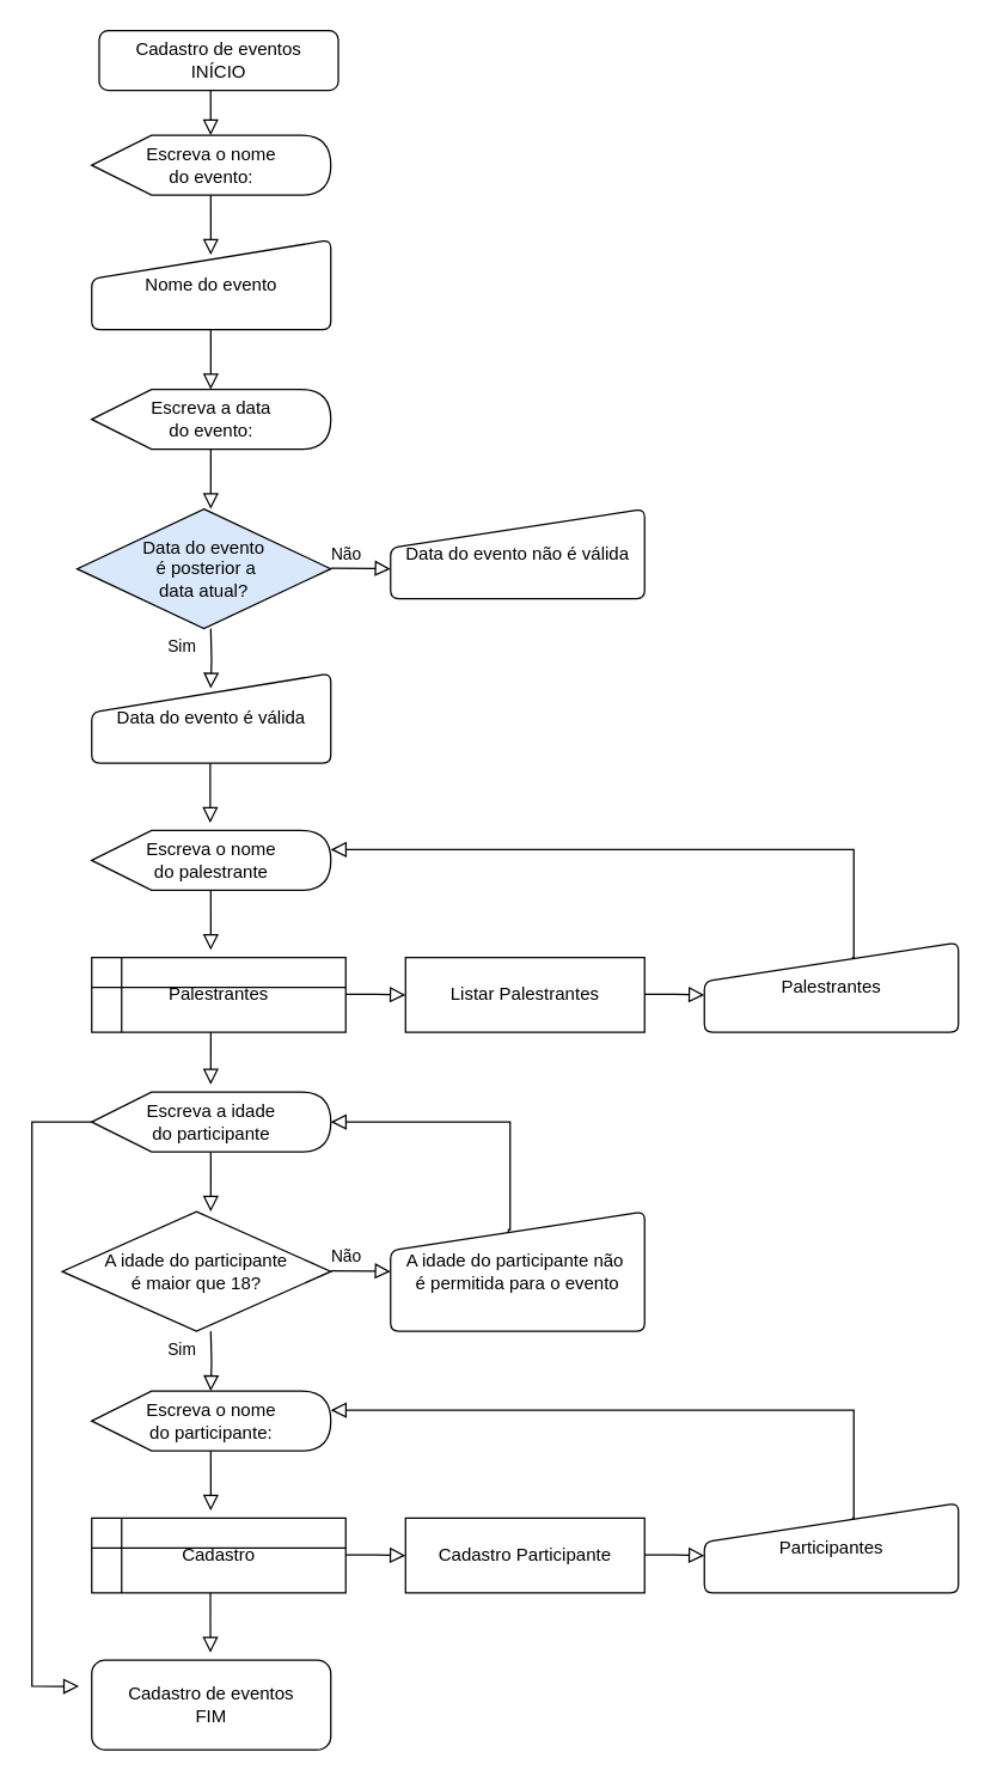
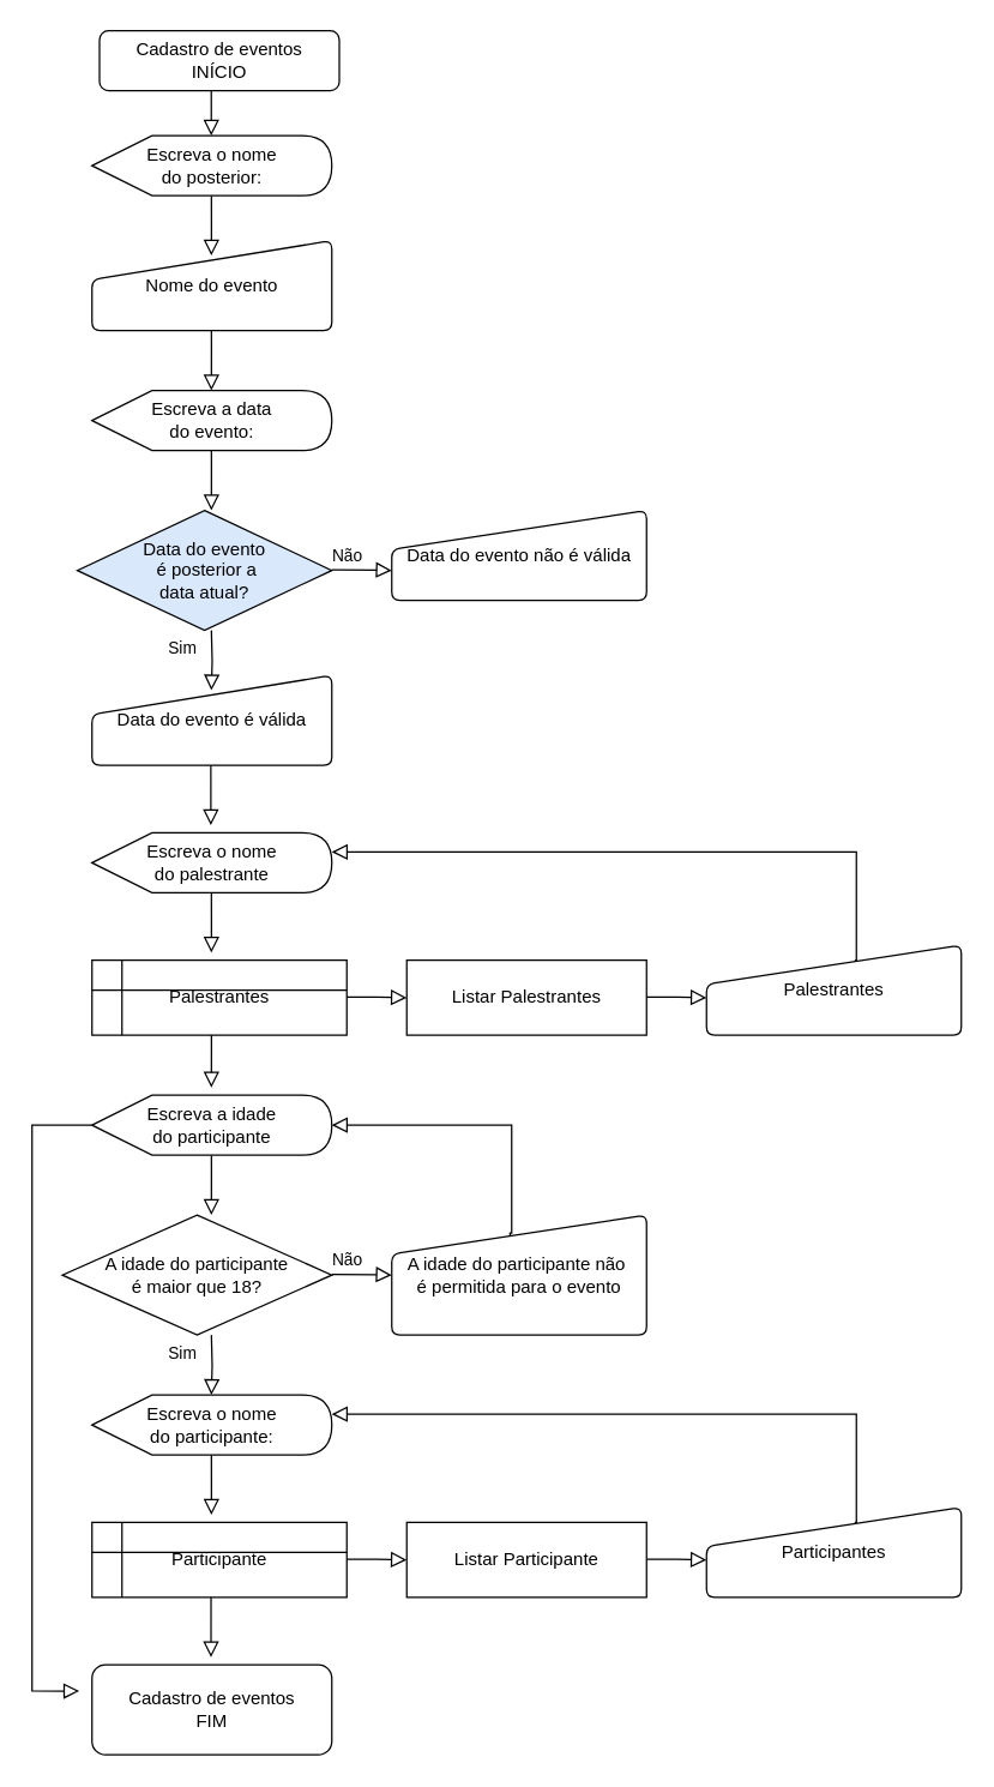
  <mxCell id="0" />
  <mxCell id="1" parent="0" />
  <mxCell id="2" value="Cadastro de eventos&lt;br&gt;INÍCIO" style="rounded=1;whiteSpace=wrap;html=1;fontSize=12;glass=0;strokeWidth=1;shadow=0;" parent="1" vertex="1"><mxGeometry x="65.8" y="20" width="160" height="40" as="geometry" /></mxCell>
  <mxCell id="3" value="Sim" style="rounded=0;html=1;jettySize=auto;orthogonalLoop=1;fontSize=11;endArrow=block;endFill=0;endSize=8;strokeWidth=1;shadow=0;labelBackgroundColor=none;edgeStyle=orthogonalEdgeStyle;" parent="1" edge="1"><mxGeometry x="-0.5" y="-20" relative="1" as="geometry"><mxPoint as="offset" /><mxPoint x="140.46" y="420" as="sourcePoint" /><mxPoint x="140.46" y="460" as="targetPoint" /></mxGeometry></mxCell>
  <mxCell id="4" value="Não" style="rounded=0;html=1;jettySize=auto;orthogonalLoop=1;fontSize=11;endArrow=block;endFill=0;endSize=8;strokeWidth=1;shadow=0;labelBackgroundColor=none;edgeStyle=orthogonalEdgeStyle;" parent="1" edge="1"><mxGeometry x="-0.501" y="10" relative="1" as="geometry"><mxPoint as="offset" /><mxPoint x="220.8" y="379.66" as="sourcePoint" /><mxPoint x="260.8" y="380" as="targetPoint" /><Array as="points"><mxPoint x="250.8" y="380" /><mxPoint x="250.8" y="380" /></Array></mxGeometry></mxCell>
  <mxCell id="5" value="Listar Palestrantes" style="rounded=0;whiteSpace=wrap;html=1;" vertex="1" parent="1"><mxGeometry x="270.8" y="640" width="160" height="50" as="geometry" /></mxCell>
  <mxCell id="6" value="" style="rounded=0;html=1;jettySize=auto;orthogonalLoop=1;fontSize=11;endArrow=block;endFill=0;endSize=8;strokeWidth=1;shadow=0;labelBackgroundColor=none;edgeStyle=orthogonalEdgeStyle;" edge="1" parent="1"><mxGeometry relative="1" as="geometry"><mxPoint x="140.46" y="130" as="sourcePoint" /><mxPoint x="140.46" y="170" as="targetPoint" /><Array as="points"><mxPoint x="140.46" y="150" /><mxPoint x="140.46" y="150" /></Array></mxGeometry></mxCell>
  <mxCell id="7" value="" style="rounded=0;html=1;jettySize=auto;orthogonalLoop=1;fontSize=11;endArrow=block;endFill=0;endSize=8;strokeWidth=1;shadow=0;labelBackgroundColor=none;edgeStyle=orthogonalEdgeStyle;" edge="1" parent="1"><mxGeometry relative="1" as="geometry"><mxPoint x="140.46" y="300" as="sourcePoint" /><mxPoint x="140.46" y="340" as="targetPoint" /><Array as="points"><mxPoint x="140.8" y="310" /><mxPoint x="140.8" y="310" /></Array></mxGeometry></mxCell>
  <mxCell id="8" value="&lt;span&gt;Data do evento&lt;br&gt;&amp;nbsp;é posterior a&lt;/span&gt;&lt;br&gt;&lt;span&gt;data atual?&lt;/span&gt;" style="rhombus;whiteSpace=wrap;html=1;fillColor=#dae8fc;" vertex="1" parent="1"><mxGeometry x="51" y="340" width="169.8" height="80" as="geometry" /></mxCell>
  <mxCell id="9" value="&lt;span&gt;Nome do evento&lt;/span&gt;" style="html=1;strokeWidth=1;shape=manualInput;whiteSpace=wrap;rounded=1;size=26;arcSize=11;" vertex="1" parent="1"><mxGeometry x="60.8" y="160" width="160" height="60" as="geometry" /></mxCell>
- <mxCell id="10" value="&lt;span&gt;Escreva o nome&lt;/span&gt;&lt;br&gt;&lt;span&gt;&amp;nbsp;do evento:&amp;nbsp;&lt;/span&gt;" style="shape=display;whiteSpace=wrap;html=1;strokeWidth=1;" vertex="1" parent="1"><mxGeometry x="60.8" y="90" width="160" height="40" as="geometry" /></mxCell>
+ <mxCell id="10" value="&lt;span&gt;Escreva o nome&lt;/span&gt;&lt;br&gt;&lt;span&gt;&amp;nbsp;do posterior:&amp;nbsp;&lt;/span&gt;" style="shape=display;whiteSpace=wrap;html=1;strokeWidth=1;" vertex="1" parent="1"><mxGeometry x="60.8" y="90" width="160" height="40" as="geometry" /></mxCell>
  <mxCell id="11" value="" style="rounded=0;html=1;jettySize=auto;orthogonalLoop=1;fontSize=11;endArrow=block;endFill=0;endSize=8;strokeWidth=1;shadow=0;labelBackgroundColor=none;edgeStyle=orthogonalEdgeStyle;" edge="1" parent="1"><mxGeometry relative="1" as="geometry"><mxPoint x="140.09" y="510" as="sourcePoint" /><mxPoint x="140.09" y="550" as="targetPoint" /><Array as="points"><mxPoint x="140.09" y="530" /><mxPoint x="140.09" y="530" /></Array></mxGeometry></mxCell>
  <mxCell id="12" value="" style="rounded=0;html=1;jettySize=auto;orthogonalLoop=1;fontSize=11;endArrow=block;endFill=0;endSize=8;strokeWidth=1;shadow=0;labelBackgroundColor=none;edgeStyle=orthogonalEdgeStyle;" edge="1" parent="1"><mxGeometry relative="1" as="geometry"><mxPoint x="140.46" y="220" as="sourcePoint" /><mxPoint x="140.46" y="260" as="targetPoint" /><Array as="points"><mxPoint x="140.8" y="230" /><mxPoint x="140.8" y="230" /></Array></mxGeometry></mxCell>
  <mxCell id="13" value="Data do evento é válida" style="html=1;strokeWidth=1;shape=manualInput;whiteSpace=wrap;rounded=1;size=26;arcSize=11;" vertex="1" parent="1"><mxGeometry x="60.8" y="450" width="160" height="60" as="geometry" /></mxCell>
  <mxCell id="14" value="Escreva a data&lt;br&gt;&amp;nbsp;do evento:&amp;nbsp;" style="shape=display;whiteSpace=wrap;html=1;strokeWidth=1;" vertex="1" parent="1"><mxGeometry x="60.8" y="260" width="160" height="40" as="geometry" /></mxCell>
  <mxCell id="15" value="Data do evento não é válida" style="html=1;strokeWidth=1;shape=manualInput;whiteSpace=wrap;rounded=1;size=26;arcSize=11;" vertex="1" parent="1"><mxGeometry x="260.8" y="340" width="170" height="60" as="geometry" /></mxCell>
  <mxCell id="16" value="Sim" style="rounded=0;html=1;jettySize=auto;orthogonalLoop=1;fontSize=11;endArrow=block;endFill=0;endSize=8;strokeWidth=1;shadow=0;labelBackgroundColor=none;edgeStyle=orthogonalEdgeStyle;" edge="1" parent="1"><mxGeometry x="-0.5" y="-20" relative="1" as="geometry"><mxPoint as="offset" /><mxPoint x="140.46" y="890" as="sourcePoint" /><mxPoint x="140.46" y="930" as="targetPoint" /></mxGeometry></mxCell>
  <mxCell id="17" value="Não" style="rounded=0;html=1;jettySize=auto;orthogonalLoop=1;fontSize=11;endArrow=block;endFill=0;endSize=8;strokeWidth=1;shadow=0;labelBackgroundColor=none;edgeStyle=orthogonalEdgeStyle;" edge="1" parent="1"><mxGeometry x="-0.501" y="10" relative="1" as="geometry"><mxPoint as="offset" /><mxPoint x="220.8" y="849.66" as="sourcePoint" /><mxPoint x="260.8" y="850" as="targetPoint" /><Array as="points"><mxPoint x="250.8" y="850" /><mxPoint x="250.8" y="850" /></Array></mxGeometry></mxCell>
  <mxCell id="18" value="" style="rounded=0;html=1;jettySize=auto;orthogonalLoop=1;fontSize=11;endArrow=block;endFill=0;endSize=8;strokeWidth=1;shadow=0;labelBackgroundColor=none;edgeStyle=orthogonalEdgeStyle;" edge="1" parent="1"><mxGeometry relative="1" as="geometry"><mxPoint x="140.46" y="595" as="sourcePoint" /><mxPoint x="140.46" y="635" as="targetPoint" /><Array as="points"><mxPoint x="140.46" y="615" /><mxPoint x="140.46" y="615" /></Array></mxGeometry></mxCell>
  <mxCell id="19" value="" style="rounded=0;html=1;jettySize=auto;orthogonalLoop=1;fontSize=11;endArrow=block;endFill=0;endSize=8;strokeWidth=1;shadow=0;labelBackgroundColor=none;edgeStyle=orthogonalEdgeStyle;" edge="1" parent="1"><mxGeometry relative="1" as="geometry"><mxPoint x="140.46" y="770" as="sourcePoint" /><mxPoint x="140.46" y="810" as="targetPoint" /><Array as="points"><mxPoint x="140.8" y="780" /><mxPoint x="140.8" y="780" /></Array></mxGeometry></mxCell>
  <mxCell id="20" value="&lt;span&gt;A idade do participante&lt;br&gt;é maior que 18?&lt;/span&gt;" style="rhombus;whiteSpace=wrap;html=1;" vertex="1" parent="1"><mxGeometry x="41" y="810" width="179.8" height="80" as="geometry" /></mxCell>
  <mxCell id="21" value="&lt;span&gt;Escreva o nome&lt;/span&gt;&lt;br&gt;&lt;span&gt;&amp;nbsp;do palestrante&amp;nbsp;&lt;/span&gt;" style="shape=display;whiteSpace=wrap;html=1;strokeWidth=1;" vertex="1" parent="1"><mxGeometry x="60.8" y="555" width="160" height="40" as="geometry" /></mxCell>
  <mxCell id="22" value="" style="rounded=0;html=1;jettySize=auto;orthogonalLoop=1;fontSize=11;endArrow=block;endFill=0;endSize=8;strokeWidth=1;shadow=0;labelBackgroundColor=none;edgeStyle=orthogonalEdgeStyle;exitX=0.464;exitY=0.203;exitDx=0;exitDy=0;exitPerimeter=0;entryX=1;entryY=0.5;entryDx=0;entryDy=0;entryPerimeter=0;" edge="1" parent="1" source="25" target="24"><mxGeometry relative="1" as="geometry"><mxPoint x="280.8" y="740" as="sourcePoint" /><mxPoint x="340.8" y="800" as="targetPoint" /><Array as="points"><mxPoint x="340.8" y="822" /><mxPoint x="340.8" y="750" /></Array></mxGeometry></mxCell>
  <mxCell id="23" value="" style="rounded=0;html=1;jettySize=auto;orthogonalLoop=1;fontSize=11;endArrow=block;endFill=0;endSize=8;strokeWidth=1;shadow=0;labelBackgroundColor=none;edgeStyle=orthogonalEdgeStyle;" edge="1" parent="1"><mxGeometry relative="1" as="geometry"><mxPoint x="140.46" y="685" as="sourcePoint" /><mxPoint x="140.46" y="725" as="targetPoint" /><Array as="points"><mxPoint x="140.8" y="695" /><mxPoint x="140.8" y="695" /></Array></mxGeometry></mxCell>
  <mxCell id="24" value="Escreva a idade&lt;br&gt;do participante" style="shape=display;whiteSpace=wrap;html=1;strokeWidth=1;" vertex="1" parent="1"><mxGeometry x="60.8" y="730" width="160" height="40" as="geometry" /></mxCell>
  <mxCell id="25" value="A idade do participante não&amp;nbsp;&lt;br&gt;é permitida para o evento" style="html=1;strokeWidth=1;shape=manualInput;whiteSpace=wrap;rounded=1;size=26;arcSize=11;" vertex="1" parent="1"><mxGeometry x="260.8" y="810" width="170" height="80" as="geometry" /></mxCell>
  <mxCell id="26" value="&lt;span&gt;Palestrantes&lt;/span&gt;" style="shape=internalStorage;whiteSpace=wrap;html=1;backgroundOutline=1;strokeWidth=1;" vertex="1" parent="1"><mxGeometry x="60.8" y="640" width="170" height="50" as="geometry" /></mxCell>
  <mxCell id="27" value="" style="rounded=0;html=1;jettySize=auto;orthogonalLoop=1;fontSize=11;endArrow=block;endFill=0;endSize=8;strokeWidth=1;shadow=0;labelBackgroundColor=none;edgeStyle=orthogonalEdgeStyle;" edge="1" parent="1"><mxGeometry x="0.002" y="-50" relative="1" as="geometry"><mxPoint as="offset" /><mxPoint x="230.8" y="664.58" as="sourcePoint" /><mxPoint x="270.8" y="665" as="targetPoint" /><Array as="points"><mxPoint x="250.8" y="664.58" /><mxPoint x="250.8" y="664.58" /></Array></mxGeometry></mxCell>
  <mxCell id="28" value="" style="rounded=0;html=1;jettySize=auto;orthogonalLoop=1;fontSize=11;endArrow=block;endFill=0;endSize=8;strokeWidth=1;shadow=0;labelBackgroundColor=none;edgeStyle=orthogonalEdgeStyle;" edge="1" parent="1"><mxGeometry x="0.002" y="-50" relative="1" as="geometry"><mxPoint as="offset" /><mxPoint x="430.8" y="664.58" as="sourcePoint" /><mxPoint x="470.8" y="665" as="targetPoint" /><Array as="points"><mxPoint x="450.8" y="664.58" /></Array></mxGeometry></mxCell>
  <mxCell id="29" value="Palestrantes" style="html=1;strokeWidth=1;shape=manualInput;whiteSpace=wrap;rounded=1;size=26;arcSize=11;" vertex="1" parent="1"><mxGeometry x="470.8" y="630" width="170" height="60" as="geometry" /></mxCell>
  <mxCell id="30" value="" style="rounded=0;html=1;jettySize=auto;orthogonalLoop=1;fontSize=11;endArrow=block;endFill=0;endSize=8;strokeWidth=1;shadow=0;labelBackgroundColor=none;edgeStyle=orthogonalEdgeStyle;exitX=0.464;exitY=0.203;exitDx=0;exitDy=0;exitPerimeter=0;entryX=1;entryY=0.321;entryDx=0;entryDy=0;entryPerimeter=0;" edge="1" parent="1" target="21"><mxGeometry relative="1" as="geometry"><mxPoint x="569.68" y="640" as="sourcePoint" /><mxPoint x="450.8" y="567.82" as="targetPoint" /><Array as="points"><mxPoint x="570.8" y="640" /><mxPoint x="570.8" y="568" /></Array></mxGeometry></mxCell>
- <mxCell id="31" value="Cadastro Participante" style="rounded=0;whiteSpace=wrap;html=1;" vertex="1" parent="1"><mxGeometry x="270.8" y="1015" width="160" height="50" as="geometry" /></mxCell>
+ <mxCell id="31" value="Listar Participante" style="rounded=0;whiteSpace=wrap;html=1;" vertex="1" parent="1"><mxGeometry x="270.8" y="1015" width="160" height="50" as="geometry" /></mxCell>
  <mxCell id="32" value="" style="rounded=0;html=1;jettySize=auto;orthogonalLoop=1;fontSize=11;endArrow=block;endFill=0;endSize=8;strokeWidth=1;shadow=0;labelBackgroundColor=none;edgeStyle=orthogonalEdgeStyle;" edge="1" parent="1"><mxGeometry relative="1" as="geometry"><mxPoint x="140.46" y="970" as="sourcePoint" /><mxPoint x="140.46" y="1010" as="targetPoint" /><Array as="points"><mxPoint x="140.46" y="990" /><mxPoint x="140.46" y="990" /></Array></mxGeometry></mxCell>
  <mxCell id="33" value="&lt;span&gt;Escreva o nome&lt;/span&gt;&lt;br&gt;&lt;span&gt;&amp;nbsp;do participante:&amp;nbsp;&lt;/span&gt;" style="shape=display;whiteSpace=wrap;html=1;strokeWidth=1;" vertex="1" parent="1"><mxGeometry x="60.8" y="930" width="160" height="40" as="geometry" /></mxCell>
- <mxCell id="34" value="&lt;span&gt;Cadastro&lt;/span&gt;" style="shape=internalStorage;whiteSpace=wrap;html=1;backgroundOutline=1;strokeWidth=1;" vertex="1" parent="1"><mxGeometry x="60.8" y="1015" width="170" height="50" as="geometry" /></mxCell>
+ <mxCell id="34" value="&lt;span&gt;Participante&lt;/span&gt;" style="shape=internalStorage;whiteSpace=wrap;html=1;backgroundOutline=1;strokeWidth=1;" vertex="1" parent="1"><mxGeometry x="60.8" y="1015" width="170" height="50" as="geometry" /></mxCell>
  <mxCell id="35" value="" style="rounded=0;html=1;jettySize=auto;orthogonalLoop=1;fontSize=11;endArrow=block;endFill=0;endSize=8;strokeWidth=1;shadow=0;labelBackgroundColor=none;edgeStyle=orthogonalEdgeStyle;" edge="1" parent="1"><mxGeometry x="0.002" y="-50" relative="1" as="geometry"><mxPoint as="offset" /><mxPoint x="230.8" y="1039.58" as="sourcePoint" /><mxPoint x="270.8" y="1040" as="targetPoint" /><Array as="points"><mxPoint x="250.8" y="1039.58" /><mxPoint x="250.8" y="1039.58" /></Array></mxGeometry></mxCell>
  <mxCell id="36" value="" style="rounded=0;html=1;jettySize=auto;orthogonalLoop=1;fontSize=11;endArrow=block;endFill=0;endSize=8;strokeWidth=1;shadow=0;labelBackgroundColor=none;edgeStyle=orthogonalEdgeStyle;" edge="1" parent="1"><mxGeometry x="0.002" y="-50" relative="1" as="geometry"><mxPoint as="offset" /><mxPoint x="430.8" y="1039.58" as="sourcePoint" /><mxPoint x="470.8" y="1040" as="targetPoint" /><Array as="points"><mxPoint x="450.8" y="1039.58" /></Array></mxGeometry></mxCell>
  <mxCell id="37" value="Participantes" style="html=1;strokeWidth=1;shape=manualInput;whiteSpace=wrap;rounded=1;size=26;arcSize=11;" vertex="1" parent="1"><mxGeometry x="470.8" y="1005" width="170" height="60" as="geometry" /></mxCell>
  <mxCell id="38" value="" style="rounded=0;html=1;jettySize=auto;orthogonalLoop=1;fontSize=11;endArrow=block;endFill=0;endSize=8;strokeWidth=1;shadow=0;labelBackgroundColor=none;edgeStyle=orthogonalEdgeStyle;exitX=0.464;exitY=0.203;exitDx=0;exitDy=0;exitPerimeter=0;entryX=1;entryY=0.321;entryDx=0;entryDy=0;entryPerimeter=0;" edge="1" parent="1" target="33"><mxGeometry relative="1" as="geometry"><mxPoint x="569.68" y="1015" as="sourcePoint" /><mxPoint x="450.8" y="942.82" as="targetPoint" /><Array as="points"><mxPoint x="570.8" y="1015" /><mxPoint x="570.8" y="943" /></Array></mxGeometry></mxCell>
  <mxCell id="39" value="Cadastro de eventos&lt;br&gt;FIM" style="rounded=1;whiteSpace=wrap;html=1;fontSize=12;glass=0;strokeWidth=1;shadow=0;" vertex="1" parent="1"><mxGeometry x="60.8" y="1110" width="160" height="60" as="geometry" /></mxCell>
  <mxCell id="40" value="" style="rounded=0;html=1;jettySize=auto;orthogonalLoop=1;fontSize=11;endArrow=block;endFill=0;endSize=8;strokeWidth=1;shadow=0;labelBackgroundColor=none;edgeStyle=orthogonalEdgeStyle;" edge="1" parent="1"><mxGeometry relative="1" as="geometry"><mxPoint x="140.21" y="1065" as="sourcePoint" /><mxPoint x="140.21" y="1105" as="targetPoint" /><Array as="points"><mxPoint x="140.21" y="1085" /><mxPoint x="140.21" y="1085" /></Array></mxGeometry></mxCell>
  <mxCell id="41" value="" style="rounded=0;html=1;jettySize=auto;orthogonalLoop=1;fontSize=11;endArrow=block;endFill=0;endSize=8;strokeWidth=1;shadow=0;labelBackgroundColor=none;edgeStyle=orthogonalEdgeStyle;entryX=-0.053;entryY=0.292;entryDx=0;entryDy=0;entryPerimeter=0;" edge="1" parent="1" target="39"><mxGeometry relative="1" as="geometry"><mxPoint x="60.8" y="750" as="sourcePoint" /><mxPoint x="50.8" y="1100" as="targetPoint" /><Array as="points"><mxPoint x="20.8" y="750" /><mxPoint x="20.8" y="1128" /></Array></mxGeometry></mxCell>
  <mxCell id="42" value="" style="rounded=0;html=1;jettySize=auto;orthogonalLoop=1;fontSize=11;endArrow=block;endFill=0;endSize=8;strokeWidth=1;shadow=0;labelBackgroundColor=none;edgeStyle=orthogonalEdgeStyle;" edge="1" parent="1"><mxGeometry relative="1" as="geometry"><mxPoint x="140.38" y="60" as="sourcePoint" /><mxPoint x="140.38" y="90" as="targetPoint" /><Array as="points"><mxPoint x="140.38" y="70" /><mxPoint x="140.38" y="70" /></Array></mxGeometry></mxCell>
